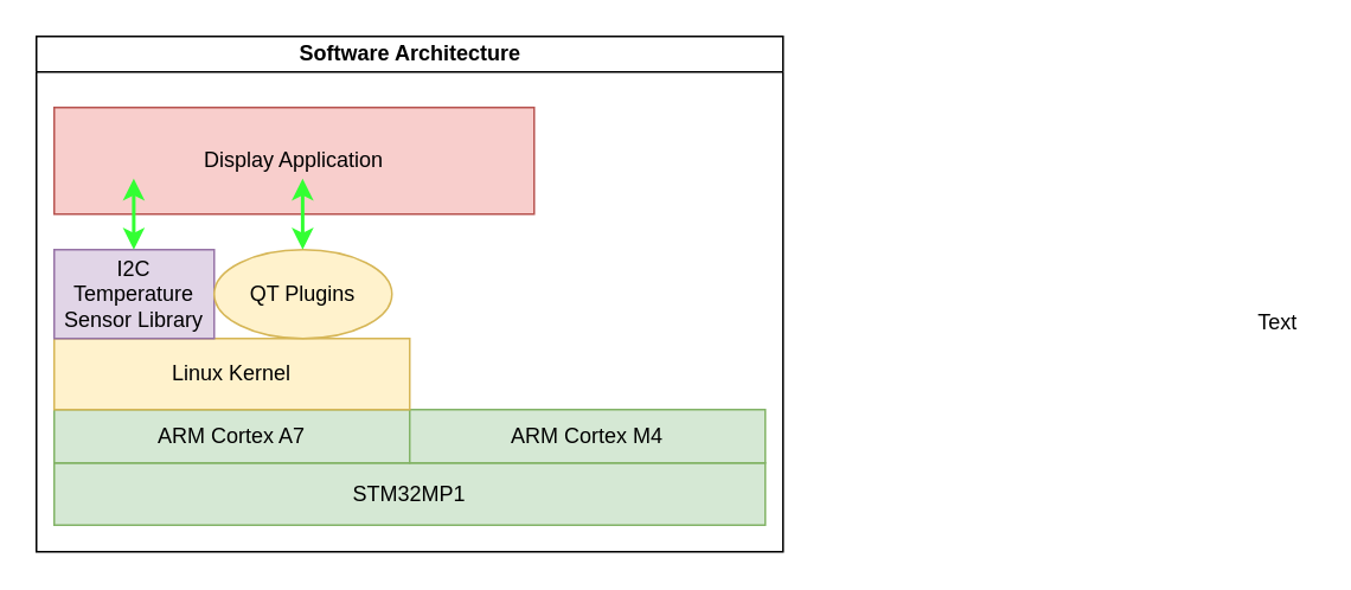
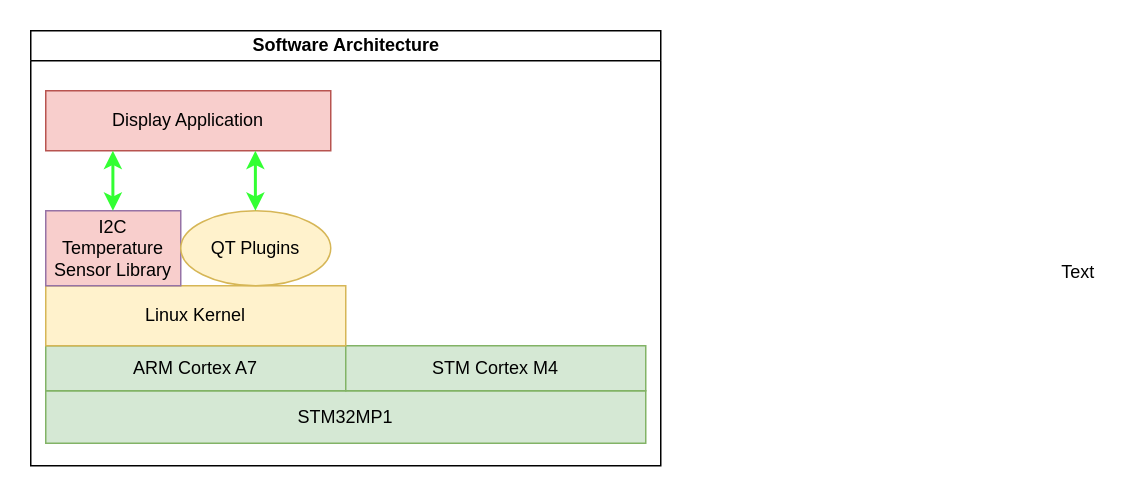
  <mxCell id="0" />
  <mxCell id="1" parent="0" />
  <mxCell id="2" value="Software Architecture" style="swimlane;html=1;startSize=20;horizontal=1;containerType=tree;glass=0;" parent="1" vertex="1"><mxGeometry x="20" y="20" width="420" height="290" as="geometry" /></mxCell>
  <mxCell id="3" value="STM32MP1" style="rounded=0;whiteSpace=wrap;html=1;fillColor=#d5e8d4;strokeColor=#82b366;" parent="2" vertex="1"><mxGeometry x="10" y="240" width="400" height="35" as="geometry" /></mxCell>
  <mxCell id="4" value="ARM Cortex A7" style="rounded=0;whiteSpace=wrap;html=1;fillColor=#d5e8d4;strokeColor=#82b366;" parent="2" vertex="1"><mxGeometry x="10" y="210" width="200" height="30" as="geometry" /></mxCell>
- <mxCell id="5" value="ARM Cortex M4" style="rounded=0;whiteSpace=wrap;html=1;fillColor=#d5e8d4;strokeColor=#82b366;" parent="2" vertex="1"><mxGeometry x="210" y="210" width="200" height="30" as="geometry" /></mxCell>
+ <mxCell id="5" value="STM Cortex M4" style="rounded=0;whiteSpace=wrap;html=1;fillColor=#d5e8d4;strokeColor=#82b366;" parent="2" vertex="1"><mxGeometry x="210" y="210" width="200" height="30" as="geometry" /></mxCell>
  <mxCell id="6" value="Linux Kernel" style="rounded=0;whiteSpace=wrap;html=1;fillColor=#fff2cc;strokeColor=#d6b656;" parent="2" vertex="1"><mxGeometry x="10" y="170" width="200" height="40" as="geometry" /></mxCell>
- <mxCell id="7" value="I2C Temperature Sensor Library" style="rounded=0;whiteSpace=wrap;html=1;fillColor=#e1d5e7;strokeColor=#9673a6;" parent="2" vertex="1"><mxGeometry x="10" y="120" width="90" height="50" as="geometry" /></mxCell>
+ <mxCell id="7" value="I2C Temperature Sensor Library" style="rounded=0;whiteSpace=wrap;html=1;fillColor=#f8cecc;strokeColor=#9673a6;" parent="2" vertex="1"><mxGeometry x="10" y="120" width="90" height="50" as="geometry" /></mxCell>
  <mxCell id="8" value="QT Plugins" style="ellipse;whiteSpace=wrap;html=1;fillColor=#fff2cc;strokeColor=#d6b656;" parent="2" vertex="1"><mxGeometry x="100" y="120" width="100" height="50" as="geometry" /></mxCell>
- <mxCell id="9" value="Display Application" style="rounded=0;whiteSpace=wrap;html=1;fillColor=#f8cecc;strokeColor=#b85450;" parent="2" vertex="1"><mxGeometry x="10" y="40" width="270" height="60" as="geometry" /></mxCell>
+ <mxCell id="9" value="Display Application" style="rounded=0;whiteSpace=wrap;html=1;fillColor=#f8cecc;strokeColor=#b85450;" parent="2" vertex="1"><mxGeometry x="10" y="40" width="190" height="40" as="geometry" /></mxCell>
  <mxCell id="10" value="" style="endArrow=classic;startArrow=classic;html=1;strokeColor=#33FF33;strokeWidth=2;" parent="2" edge="1"><mxGeometry width="50" height="50" relative="1" as="geometry"><mxPoint x="54.76" y="120" as="sourcePoint" /><mxPoint x="54.76" y="80" as="targetPoint" /><Array as="points"><mxPoint x="54.76" y="100" /><mxPoint x="54.76" y="90" /></Array></mxGeometry></mxCell>
  <mxCell id="11" value="" style="endArrow=classic;startArrow=classic;html=1;strokeColor=#33FF33;strokeWidth=2;" parent="2" edge="1"><mxGeometry width="50" height="50" relative="1" as="geometry"><mxPoint x="149.76" y="120" as="sourcePoint" /><mxPoint x="149.76" y="80" as="targetPoint" /><Array as="points"><mxPoint x="149.76" y="100" /><mxPoint x="149.76" y="90" /></Array></mxGeometry></mxCell>
  <mxCell id="12" value="Text" style="text;html=1;align=center;verticalAlign=middle;resizable=0;points=[];autosize=1;" vertex="1" parent="1"><mxGeometry x="698" y="171" width="40" height="20" as="geometry" /></mxCell>
